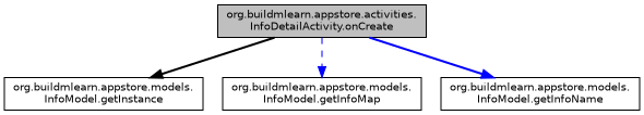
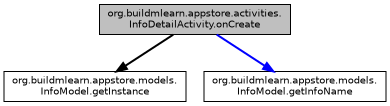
  digraph {
    rankdir=TB
    node [color=black fontname=Helvetica fontsize=10 shape=record]
    edge [color=blue fontname=Helvetica fontsize=10 labelfontname=Helvetica labelfontsize=10 style=bold]
    n1 [fillcolor=grey75 fontcolor=black height=0.2 label="org.buildmlearn.appstore.activities.\lInfoDetailActivity.onCreate" style=filled width=0.4]
    n2 [height=0.2 label="org.buildmlearn.appstore.models.\lInfoModel.getInstance" width=0.4]
-   n3 [height=0.2 label="org.buildmlearn.appstore.models.\lInfoModel.getInfoMap" width=0.4]
    n4 [height=0.2 label="org.buildmlearn.appstore.models.\lInfoModel.getInfoName" width=0.4]
    n1 -> n2 [color=black]
-   n1 -> n3 [style=dashed]
    n1 -> n4
  }
